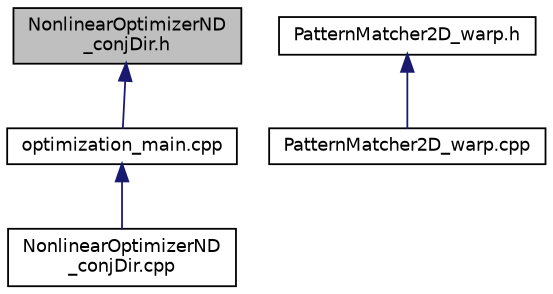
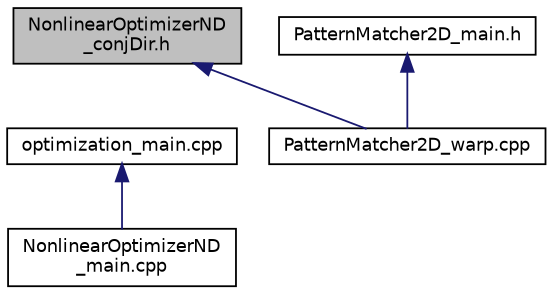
  digraph {
    node [color=black fillcolor=white fontname=Helvetica fontsize=10 shape=record style=filled]
    edge [color=midnightblue dir=back fontname=Helvetica fontsize=10 labelfontname=Helvetica labelfontsize=10 style=solid]
    n1 [fillcolor=grey75 fontcolor=black height=0.2 label="NonlinearOptimizerND\l_conjDir.h" width=0.4]
    n2 [height=0.2 label="optimization_main.cpp" width=0.4]
-   n3 [height=0.2 label="NonlinearOptimizerND\l_conjDir.cpp" width=0.4]
-   n4 [height=0.2 label="PatternMatcher2D_warp.h" width=0.4]
+   n3 [height=0.2 label="NonlinearOptimizerND\l_main.cpp" width=0.4]
+   n4 [height=0.2 label="PatternMatcher2D_main.h" width=0.4]
    n5 [height=0.2 label="PatternMatcher2D_warp.cpp" width=0.4]
-   n1 -> n2
+   n1 -> n5
    n2 -> n3
    n4 -> n5
  }
